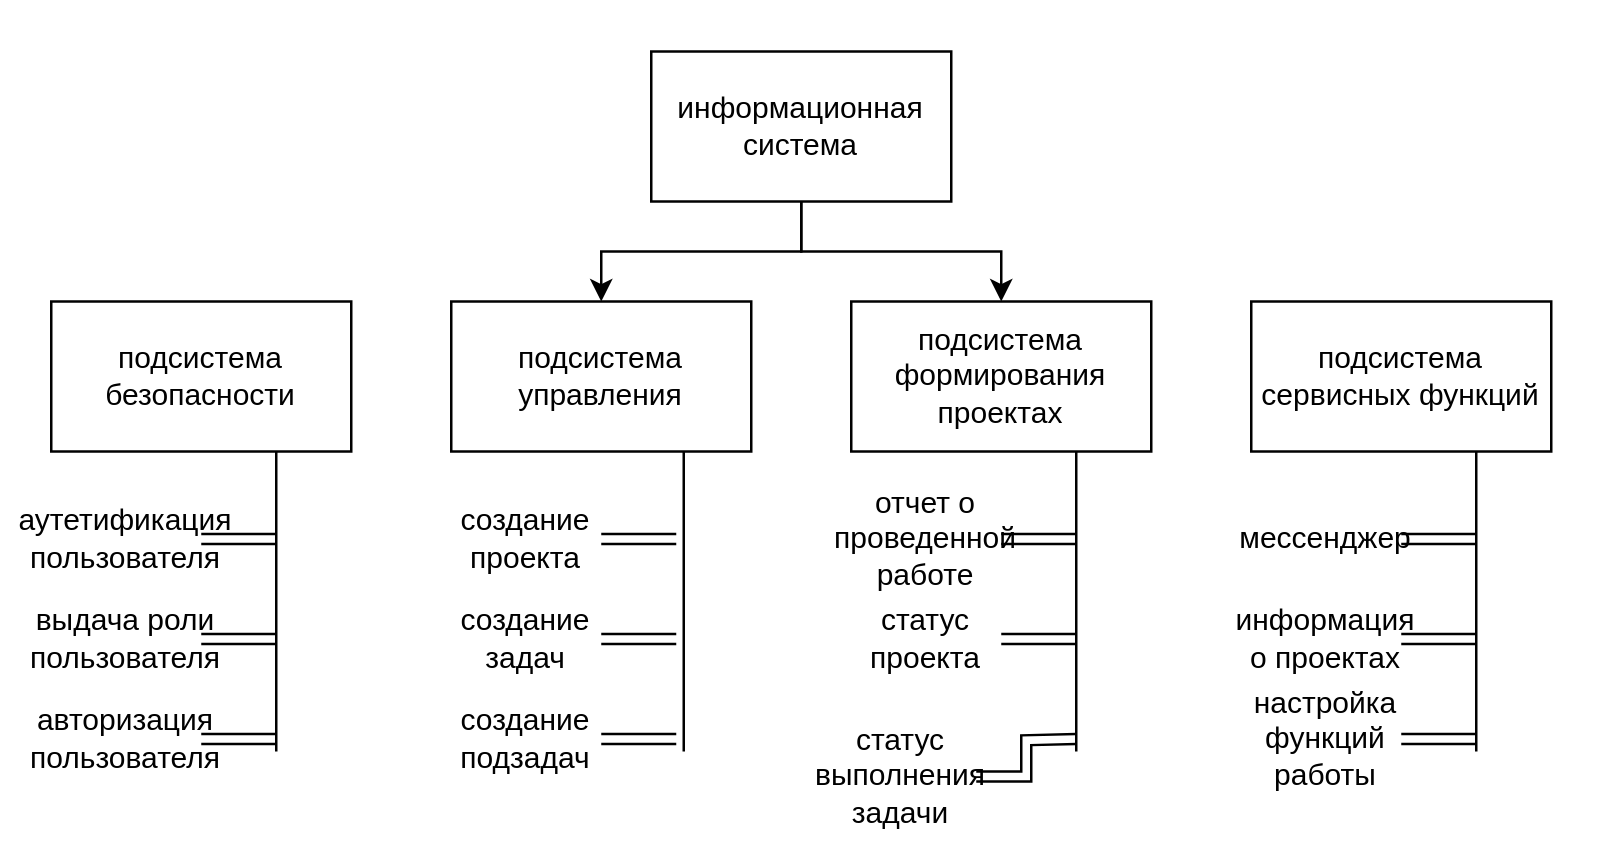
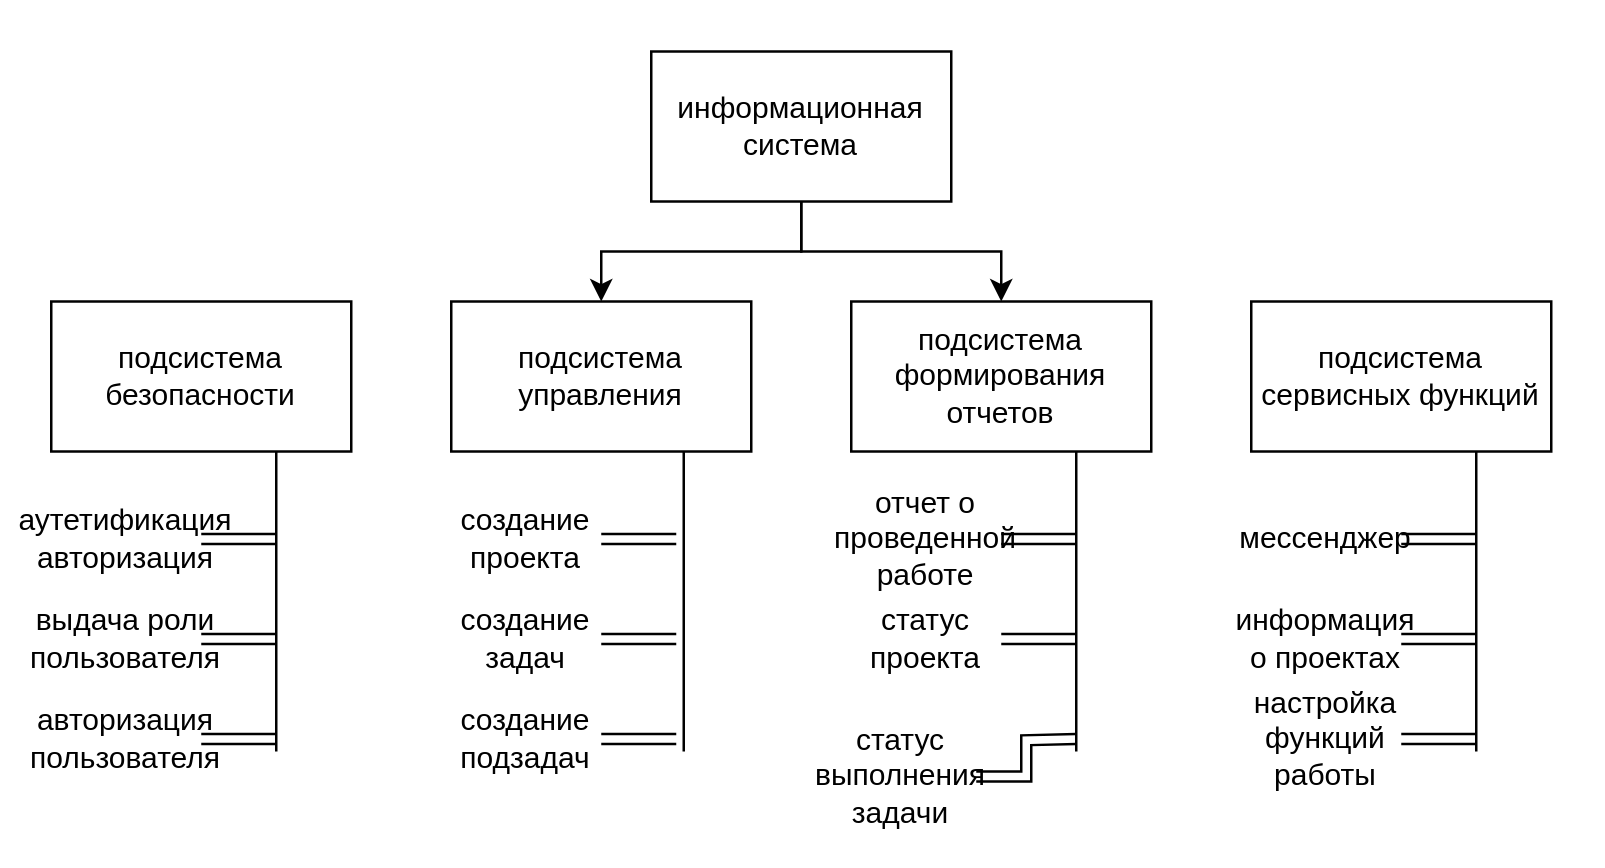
  <mxCell id="0" />
  <mxCell id="1" parent="0" />
  <mxCell id="2" style="edgeStyle=orthogonalEdgeStyle;rounded=0;orthogonalLoop=1;jettySize=auto;html=1;exitX=0.5;exitY=1;exitDx=0;exitDy=0;entryX=0.5;entryY=0;entryDx=0;entryDy=0;" parent="1" source="4" target="5" edge="1"><mxGeometry relative="1" as="geometry" /></mxCell>
  <mxCell id="3" style="edgeStyle=orthogonalEdgeStyle;rounded=0;orthogonalLoop=1;jettySize=auto;html=1;exitX=0.5;exitY=1;exitDx=0;exitDy=0;entryX=0.5;entryY=0;entryDx=0;entryDy=0;" parent="1" source="4" target="6" edge="1"><mxGeometry relative="1" as="geometry" /></mxCell>
  <mxCell id="4" value="информационная система" style="rounded=0;whiteSpace=wrap;html=1;" parent="1" vertex="1"><mxGeometry x="260" y="20" width="120" height="60" as="geometry" /></mxCell>
  <mxCell id="5" value="подсистема&lt;br&gt;управления" style="rounded=0;whiteSpace=wrap;html=1;" parent="1" vertex="1"><mxGeometry x="180" y="120" width="120" height="60" as="geometry" /></mxCell>
- <mxCell id="6" value="подсистема&lt;br&gt;формирования проектах" style="rounded=0;whiteSpace=wrap;html=1;" parent="1" vertex="1"><mxGeometry x="340" y="120" width="120" height="60" as="geometry" /></mxCell>
+ <mxCell id="6" value="подсистема&lt;br&gt;формирования отчетов" style="rounded=0;whiteSpace=wrap;html=1;" parent="1" vertex="1"><mxGeometry x="340" y="120" width="120" height="60" as="geometry" /></mxCell>
  <mxCell id="7" value="подсистема сервисных функций" style="rounded=0;whiteSpace=wrap;html=1;" parent="1" vertex="1"><mxGeometry x="500" y="120" width="120" height="60" as="geometry" /></mxCell>
  <mxCell id="8" value="подсистема&lt;br&gt;безопасности" style="rounded=0;whiteSpace=wrap;html=1;" parent="1" vertex="1"><mxGeometry x="20" y="120" width="120" height="60" as="geometry" /></mxCell>
  <mxCell id="9" style="edgeStyle=orthogonalEdgeStyle;rounded=0;orthogonalLoop=1;jettySize=auto;html=1;exitX=1;exitY=0.5;exitDx=0;exitDy=0;shape=link;" parent="1" source="10" edge="1"><mxGeometry relative="1" as="geometry"><mxPoint x="110" y="255" as="targetPoint" /></mxGeometry></mxCell>
  <mxCell id="10" value="выдача роли пользователя" style="text;html=1;strokeColor=none;fillColor=none;align=center;verticalAlign=middle;whiteSpace=wrap;rounded=0;" parent="1" vertex="1"><mxGeometry x="20" y="240" width="60" height="30" as="geometry" /></mxCell>
  <mxCell id="11" style="edgeStyle=orthogonalEdgeStyle;rounded=0;orthogonalLoop=1;jettySize=auto;html=1;exitX=1;exitY=0.5;exitDx=0;exitDy=0;shape=link;" parent="1" source="12" edge="1"><mxGeometry relative="1" as="geometry"><mxPoint x="110" y="215" as="targetPoint" /></mxGeometry></mxCell>
- <mxCell id="12" value="аутетификация пользователя" style="text;html=1;strokeColor=none;fillColor=none;align=center;verticalAlign=middle;whiteSpace=wrap;rounded=0;" parent="1" vertex="1"><mxGeometry x="20" y="200" width="60" height="30" as="geometry" /></mxCell>
+ <mxCell id="12" value="аутетификация авторизация" style="text;html=1;strokeColor=none;fillColor=none;align=center;verticalAlign=middle;whiteSpace=wrap;rounded=0;" parent="1" vertex="1"><mxGeometry x="20" y="200" width="60" height="30" as="geometry" /></mxCell>
  <mxCell id="13" style="edgeStyle=orthogonalEdgeStyle;rounded=0;orthogonalLoop=1;jettySize=auto;html=1;exitX=1;exitY=0.5;exitDx=0;exitDy=0;shape=link;" parent="1" source="14" edge="1"><mxGeometry relative="1" as="geometry"><mxPoint x="110" y="295" as="targetPoint" /></mxGeometry></mxCell>
  <mxCell id="14" value="авторизация пользователя" style="text;html=1;strokeColor=none;fillColor=none;align=center;verticalAlign=middle;whiteSpace=wrap;rounded=0;" parent="1" vertex="1"><mxGeometry x="20" y="280" width="60" height="30" as="geometry" /></mxCell>
  <mxCell id="15" value="" style="endArrow=none;html=1;rounded=0;entryX=0.75;entryY=1;entryDx=0;entryDy=0;" parent="1" target="8" edge="1"><mxGeometry width="50" height="50" relative="1" as="geometry"><mxPoint x="110" y="300" as="sourcePoint" /><mxPoint x="170" y="240" as="targetPoint" /><Array as="points"><mxPoint x="110" y="220" /></Array></mxGeometry></mxCell>
  <mxCell id="16" style="edgeStyle=orthogonalEdgeStyle;rounded=0;orthogonalLoop=1;jettySize=auto;html=1;exitX=1;exitY=0.5;exitDx=0;exitDy=0;shape=link;" parent="1" source="17" edge="1"><mxGeometry relative="1" as="geometry"><mxPoint x="270" y="215" as="targetPoint" /></mxGeometry></mxCell>
  <mxCell id="17" value="создание проекта" style="text;html=1;strokeColor=none;fillColor=none;align=center;verticalAlign=middle;whiteSpace=wrap;rounded=0;" parent="1" vertex="1"><mxGeometry x="180" y="200" width="60" height="30" as="geometry" /></mxCell>
  <mxCell id="18" style="edgeStyle=orthogonalEdgeStyle;rounded=0;orthogonalLoop=1;jettySize=auto;html=1;exitX=1;exitY=0.5;exitDx=0;exitDy=0;shape=link;" parent="1" source="19" edge="1"><mxGeometry relative="1" as="geometry"><mxPoint x="270" y="255" as="targetPoint" /></mxGeometry></mxCell>
  <mxCell id="19" value="создание задач" style="text;html=1;strokeColor=none;fillColor=none;align=center;verticalAlign=middle;whiteSpace=wrap;rounded=0;" parent="1" vertex="1"><mxGeometry x="180" y="240" width="60" height="30" as="geometry" /></mxCell>
  <mxCell id="20" style="edgeStyle=orthogonalEdgeStyle;rounded=0;orthogonalLoop=1;jettySize=auto;html=1;exitX=1;exitY=0.5;exitDx=0;exitDy=0;shape=link;" parent="1" source="21" edge="1"><mxGeometry relative="1" as="geometry"><mxPoint x="270" y="295" as="targetPoint" /></mxGeometry></mxCell>
  <mxCell id="21" value="создание подзадач" style="text;html=1;strokeColor=none;fillColor=none;align=center;verticalAlign=middle;whiteSpace=wrap;rounded=0;" parent="1" vertex="1"><mxGeometry x="180" y="280" width="60" height="30" as="geometry" /></mxCell>
  <mxCell id="22" value="" style="endArrow=none;html=1;rounded=0;entryX=0.75;entryY=1;entryDx=0;entryDy=0;" parent="1" edge="1"><mxGeometry width="50" height="50" relative="1" as="geometry"><mxPoint x="273" y="300" as="sourcePoint" /><mxPoint x="273" y="180" as="targetPoint" /><Array as="points"><mxPoint x="273" y="220" /></Array></mxGeometry></mxCell>
  <mxCell id="23" style="edgeStyle=orthogonalEdgeStyle;rounded=0;orthogonalLoop=1;jettySize=auto;html=1;exitX=1;exitY=0.5;exitDx=0;exitDy=0;shape=link;" parent="1" source="24" edge="1"><mxGeometry relative="1" as="geometry"><mxPoint x="430" y="215" as="targetPoint" /></mxGeometry></mxCell>
  <mxCell id="24" value="отчет о проведенной работе" style="text;html=1;strokeColor=none;fillColor=none;align=center;verticalAlign=middle;whiteSpace=wrap;rounded=0;" parent="1" vertex="1"><mxGeometry x="340" y="200" width="60" height="30" as="geometry" /></mxCell>
  <mxCell id="25" style="edgeStyle=orthogonalEdgeStyle;rounded=0;orthogonalLoop=1;jettySize=auto;html=1;exitX=1;exitY=0.5;exitDx=0;exitDy=0;shape=link;" parent="1" source="26" edge="1"><mxGeometry relative="1" as="geometry"><mxPoint x="430" y="255" as="targetPoint" /></mxGeometry></mxCell>
  <mxCell id="26" value="статус проекта" style="text;html=1;strokeColor=none;fillColor=none;align=center;verticalAlign=middle;whiteSpace=wrap;rounded=0;" parent="1" vertex="1"><mxGeometry x="340" y="240" width="60" height="30" as="geometry" /></mxCell>
  <mxCell id="27" style="edgeStyle=orthogonalEdgeStyle;rounded=0;orthogonalLoop=1;jettySize=auto;html=1;exitX=1;exitY=0.5;exitDx=0;exitDy=0;shape=link;" parent="1" source="28" edge="1"><mxGeometry relative="1" as="geometry"><mxPoint x="430" y="295" as="targetPoint" /></mxGeometry></mxCell>
  <mxCell id="28" value="статус выполнения задачи" style="text;html=1;strokeColor=none;fillColor=none;align=center;verticalAlign=middle;whiteSpace=wrap;rounded=0;" parent="1" vertex="1"><mxGeometry x="330" y="295" width="60" height="30" as="geometry" /></mxCell>
  <mxCell id="29" value="" style="endArrow=none;html=1;rounded=0;entryX=0.75;entryY=1;entryDx=0;entryDy=0;" parent="1" edge="1"><mxGeometry width="50" height="50" relative="1" as="geometry"><mxPoint x="430" y="300" as="sourcePoint" /><mxPoint x="430" y="180" as="targetPoint" /><Array as="points"><mxPoint x="430" y="220" /></Array></mxGeometry></mxCell>
  <mxCell id="30" style="edgeStyle=orthogonalEdgeStyle;rounded=0;orthogonalLoop=1;jettySize=auto;html=1;exitX=1;exitY=0.5;exitDx=0;exitDy=0;shape=link;" parent="1" source="31" edge="1"><mxGeometry relative="1" as="geometry"><mxPoint x="590" y="215" as="targetPoint" /></mxGeometry></mxCell>
  <mxCell id="31" value="мессенджер" style="text;html=1;strokeColor=none;fillColor=none;align=center;verticalAlign=middle;whiteSpace=wrap;rounded=0;" parent="1" vertex="1"><mxGeometry x="500" y="200" width="60" height="30" as="geometry" /></mxCell>
  <mxCell id="32" style="edgeStyle=orthogonalEdgeStyle;rounded=0;orthogonalLoop=1;jettySize=auto;html=1;exitX=1;exitY=0.5;exitDx=0;exitDy=0;shape=link;" parent="1" source="33" edge="1"><mxGeometry relative="1" as="geometry"><mxPoint x="590" y="255" as="targetPoint" /></mxGeometry></mxCell>
  <mxCell id="33" value="информация о проектах" style="text;html=1;strokeColor=none;fillColor=none;align=center;verticalAlign=middle;whiteSpace=wrap;rounded=0;" parent="1" vertex="1"><mxGeometry x="500" y="240" width="60" height="30" as="geometry" /></mxCell>
  <mxCell id="34" style="edgeStyle=orthogonalEdgeStyle;rounded=0;orthogonalLoop=1;jettySize=auto;html=1;exitX=1;exitY=0.5;exitDx=0;exitDy=0;shape=link;" parent="1" source="35" edge="1"><mxGeometry relative="1" as="geometry"><mxPoint x="590" y="295" as="targetPoint" /></mxGeometry></mxCell>
  <mxCell id="35" value="настройка функций работы" style="text;html=1;strokeColor=none;fillColor=none;align=center;verticalAlign=middle;whiteSpace=wrap;rounded=0;" parent="1" vertex="1"><mxGeometry x="500" y="280" width="60" height="30" as="geometry" /></mxCell>
  <mxCell id="36" value="" style="endArrow=none;html=1;rounded=0;entryX=0.75;entryY=1;entryDx=0;entryDy=0;" parent="1" edge="1"><mxGeometry width="50" height="50" relative="1" as="geometry"><mxPoint x="590" y="300" as="sourcePoint" /><mxPoint x="590" y="180" as="targetPoint" /><Array as="points"><mxPoint x="590" y="220" /></Array></mxGeometry></mxCell>
